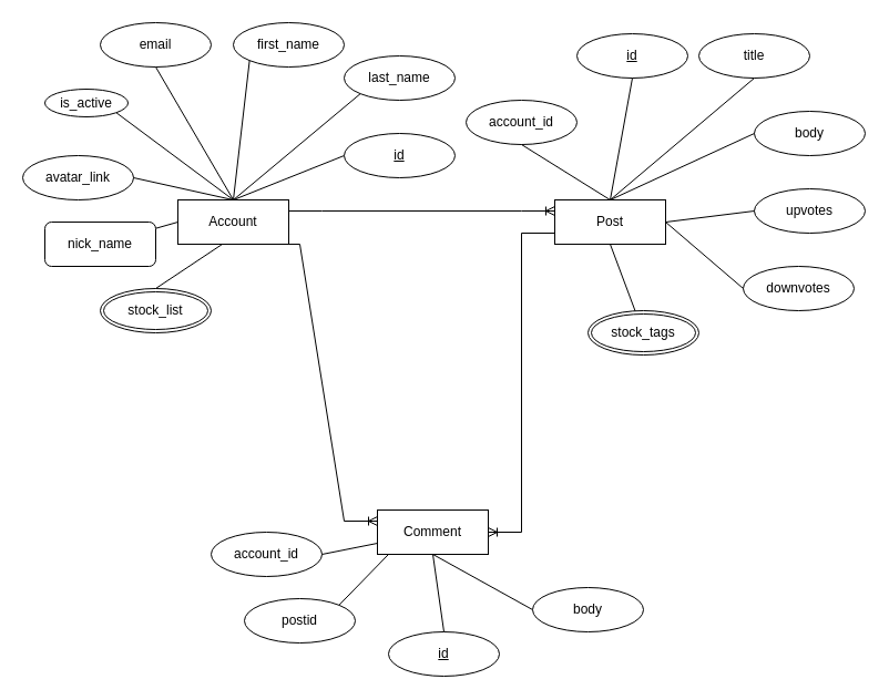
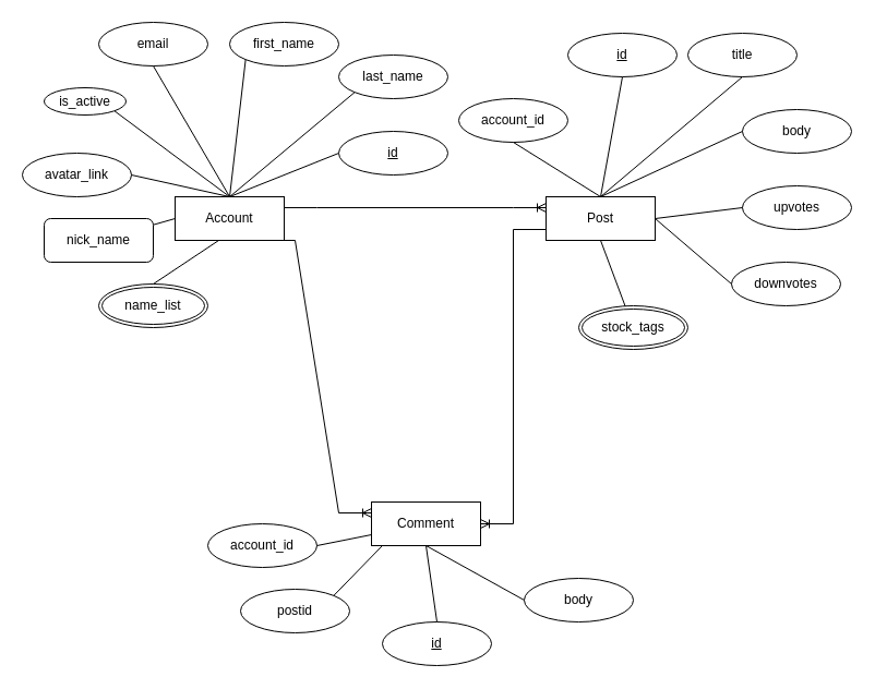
  <mxCell id="0" />
  <mxCell id="1" parent="0" />
  <mxCell id="2" value="Comment" style="whiteSpace=wrap;html=1;align=center;" parent="1" vertex="1"><mxGeometry x="340" y="460" width="100" height="40" as="geometry" /></mxCell>
  <mxCell id="3" value="Post" style="whiteSpace=wrap;html=1;align=center;" parent="1" vertex="1"><mxGeometry x="500" y="180" width="100" height="40" as="geometry" /></mxCell>
  <mxCell id="4" value="Account" style="whiteSpace=wrap;html=1;align=center;" parent="1" vertex="1"><mxGeometry x="160" y="180" width="100" height="40" as="geometry" /></mxCell>
  <mxCell id="5" value="email&lt;span style=&quot;color: rgba(0 , 0 , 0 , 0) ; font-family: monospace ; font-size: 0px&quot;&gt;%3CmxGraphModel%3E%3Croot%3E%3CmxCell%20id%3D%220%22%2F%3E%3CmxCell%20id%3D%221%22%20parent%3D%220%22%2F%3E%3CmxCell%20id%3D%222%22%20value%3D%22Entity%22%20style%3D%22whiteSpace%3Dwrap%3Bhtml%3D1%3Balign%3Dcenter%3B%22%20vertex%3D%221%22%20parent%3D%221%22%3E%3CmxGeometry%20x%3D%22370%22%20y%3D%221210%22%20width%3D%22100%22%20height%3D%2240%22%20as%3D%22geometry%22%2F%3E%3C%2FmxCell%3E%3C%2Froot%3E%3C%2FmxGraphModel%3E&lt;/span&gt;" style="ellipse;whiteSpace=wrap;html=1;align=center;" parent="1" vertex="1"><mxGeometry x="90" y="20" width="100" height="40" as="geometry" /></mxCell>
  <mxCell id="6" value="first_name" style="ellipse;whiteSpace=wrap;html=1;align=center;" parent="1" vertex="1"><mxGeometry x="210" y="20" width="100" height="40" as="geometry" /></mxCell>
  <mxCell id="7" value="is_active" style="ellipse;whiteSpace=wrap;html=1;align=center;" parent="1" vertex="1"><mxGeometry x="40" y="80" width="75" height="25" as="geometry" /></mxCell>
  <mxCell id="8" value="last_name" style="ellipse;whiteSpace=wrap;html=1;align=center;" parent="1" vertex="1"><mxGeometry x="310" y="50" width="100" height="40" as="geometry" /></mxCell>
  <mxCell id="9" value="avatar_link" style="ellipse;whiteSpace=wrap;html=1;align=center;" parent="1" vertex="1"><mxGeometry x="20" y="140" width="100" height="40" as="geometry" /></mxCell>
- <mxCell id="10" value="stock_list" style="ellipse;shape=doubleEllipse;margin=3;whiteSpace=wrap;html=1;align=center;" parent="1" vertex="1"><mxGeometry x="90" y="260" width="100" height="40" as="geometry" /></mxCell>
+ <mxCell id="10" value="name_list" style="ellipse;shape=doubleEllipse;margin=3;whiteSpace=wrap;html=1;align=center;" parent="1" vertex="1"><mxGeometry x="90" y="260" width="100" height="40" as="geometry" /></mxCell>
  <mxCell id="11" value="" style="endArrow=none;html=1;rounded=0;entryX=0.5;entryY=1;entryDx=0;entryDy=0;exitX=0.5;exitY=0;exitDx=0;exitDy=0;" parent="1" source="4" target="5" edge="1"><mxGeometry width="50" height="50" relative="1" as="geometry"><mxPoint x="220" y="180" as="sourcePoint" /><mxPoint x="270" y="130" as="targetPoint" /></mxGeometry></mxCell>
  <mxCell id="12" value="" style="endArrow=none;html=1;rounded=0;entryX=0;entryY=0.5;entryDx=0;entryDy=0;" parent="1" target="37" edge="1"><mxGeometry width="50" height="50" relative="1" as="geometry"><mxPoint x="210" y="180" as="sourcePoint" /><mxPoint x="380" y="170" as="targetPoint" /></mxGeometry></mxCell>
  <mxCell id="13" value="" style="endArrow=none;html=1;rounded=0;entryX=0;entryY=1;entryDx=0;entryDy=0;" parent="1" target="6" edge="1"><mxGeometry width="50" height="50" relative="1" as="geometry"><mxPoint x="210" y="180" as="sourcePoint" /><mxPoint x="270" y="70" as="targetPoint" /></mxGeometry></mxCell>
  <mxCell id="14" value="" style="endArrow=none;html=1;rounded=0;entryX=0;entryY=1;entryDx=0;entryDy=0;" parent="1" target="8" edge="1"><mxGeometry width="50" height="50" relative="1" as="geometry"><mxPoint x="210" y="180" as="sourcePoint" /><mxPoint x="270" y="70" as="targetPoint" /></mxGeometry></mxCell>
  <mxCell id="15" value="" style="endArrow=none;html=1;rounded=0;entryX=1;entryY=1;entryDx=0;entryDy=0;" parent="1" target="7" edge="1"><mxGeometry width="50" height="50" relative="1" as="geometry"><mxPoint x="210" y="180" as="sourcePoint" /><mxPoint x="270" y="70" as="targetPoint" /></mxGeometry></mxCell>
  <mxCell id="16" value="" style="endArrow=none;html=1;rounded=0;entryX=0.5;entryY=0;entryDx=0;entryDy=0;" parent="1" target="4" edge="1"><mxGeometry width="50" height="50" relative="1" as="geometry"><mxPoint x="120" y="160" as="sourcePoint" /><mxPoint x="180" y="50" as="targetPoint" /></mxGeometry></mxCell>
  <mxCell id="17" value="" style="endArrow=none;html=1;rounded=0;entryX=0;entryY=0.5;entryDx=0;entryDy=0;startArrow=none;" parent="1" source="18" target="4" edge="1"><mxGeometry width="50" height="50" relative="1" as="geometry"><mxPoint x="140" y="220" as="sourcePoint" /><mxPoint x="200" y="110" as="targetPoint" /></mxGeometry></mxCell>
  <mxCell id="18" value="nick_name" style="whiteSpace=wrap;html=1;align=center;rounded=1;" parent="1" vertex="1"><mxGeometry x="40" y="200" width="100" height="40" as="geometry" /></mxCell>
  <mxCell id="19" value="" style="endArrow=none;html=1;rounded=0;" parent="1" edge="1"><mxGeometry width="50" height="50" relative="1" as="geometry"><mxPoint x="140" y="260" as="sourcePoint" /><mxPoint x="200" y="220" as="targetPoint" /></mxGeometry></mxCell>
  <mxCell id="20" value="" style="edgeStyle=entityRelationEdgeStyle;fontSize=12;html=1;endArrow=ERoneToMany;rounded=0;entryX=1;entryY=0.5;entryDx=0;entryDy=0;exitX=0;exitY=0.75;exitDx=0;exitDy=0;" parent="1" source="3" target="2" edge="1"><mxGeometry width="100" height="100" relative="1" as="geometry"><mxPoint x="480" y="320" as="sourcePoint" /><mxPoint x="540" y="370" as="targetPoint" /></mxGeometry></mxCell>
  <mxCell id="21" value="id" style="ellipse;whiteSpace=wrap;html=1;align=center;fontStyle=4;" parent="1" vertex="1"><mxGeometry x="520" y="30" width="100" height="40" as="geometry" /></mxCell>
  <mxCell id="22" value="title&lt;span style=&quot;color: rgba(0 , 0 , 0 , 0) ; font-family: monospace ; font-size: 0px&quot;&gt;%3CmxGraphModel%3E%3Croot%3E%3CmxCell%20id%3D%220%22%2F%3E%3CmxCell%20id%3D%221%22%20parent%3D%220%22%2F%3E%3CmxCell%20id%3D%222%22%20value%3D%22email%26lt%3Bspan%20style%3D%26quot%3Bcolor%3A%20rgba(0%20%2C%200%20%2C%200%20%2C%200)%20%3B%20font-family%3A%20monospace%20%3B%20font-size%3A%200px%26quot%3B%26gt%3B%253CmxGraphModel%253E%253Croot%253E%253CmxCell%2520id%253D%25220%2522%252F%253E%253CmxCell%2520id%253D%25221%2522%2520parent%253D%25220%2522%252F%253E%253CmxCell%2520id%253D%25222%2522%2520value%253D%2522Entity%2522%2520style%253D%2522whiteSpace%253Dwrap%253Bhtml%253D1%253Balign%253Dcenter%253B%2522%2520vertex%253D%25221%2522%2520parent%253D%25221%2522%253E%253CmxGeometry%2520x%253D%2522370%2522%2520y%253D%25221210%2522%2520width%253D%2522100%2522%2520height%253D%252240%2522%2520as%253D%2522geometry%2522%252F%253E%253C%252FmxCell%253E%253C%252Froot%253E%253C%252FmxGraphModel%253E%26lt%3B%2Fspan%26gt%3B%22%20style%3D%22ellipse%3BwhiteSpace%3Dwrap%3Bhtml%3D1%3Balign%3Dcenter%3B%22%20vertex%3D%221%22%20parent%3D%221%22%3E%3CmxGeometry%20x%3D%22230%22%20y%3D%221130%22%20width%3D%22100%22%20height%3D%2240%22%20as%3D%22geometry%22%2F%3E%3C%2FmxCell%3E%3C%2Froot%3E%3C%2FmxGraphModel%3E&lt;/span&gt;" style="ellipse;whiteSpace=wrap;html=1;align=center;" parent="1" vertex="1"><mxGeometry x="630" y="30" width="100" height="40" as="geometry" /></mxCell>
  <mxCell id="23" value="body" style="ellipse;whiteSpace=wrap;html=1;align=center;" parent="1" vertex="1"><mxGeometry x="680" y="100" width="100" height="40" as="geometry" /></mxCell>
  <mxCell id="24" value="upvotes" style="ellipse;whiteSpace=wrap;html=1;align=center;" parent="1" vertex="1"><mxGeometry x="680" y="170" width="100" height="40" as="geometry" /></mxCell>
  <mxCell id="25" value="downvotes" style="ellipse;whiteSpace=wrap;html=1;align=center;" parent="1" vertex="1"><mxGeometry x="670" y="240" width="100" height="40" as="geometry" /></mxCell>
  <mxCell id="26" value="account_id" style="ellipse;whiteSpace=wrap;html=1;align=center;" parent="1" vertex="1"><mxGeometry x="420" y="90" width="100" height="40" as="geometry" /></mxCell>
  <mxCell id="27" value="" style="endArrow=none;html=1;rounded=0;entryX=0.5;entryY=1;entryDx=0;entryDy=0;exitX=0.5;exitY=0;exitDx=0;exitDy=0;" parent="1" target="26" edge="1"><mxGeometry width="50" height="50" relative="1" as="geometry"><mxPoint x="550" y="180" as="sourcePoint" /><mxPoint x="620" y="70" as="targetPoint" /></mxGeometry></mxCell>
  <mxCell id="28" value="" style="endArrow=none;html=1;rounded=0;entryX=0.5;entryY=1;entryDx=0;entryDy=0;exitX=0.5;exitY=0;exitDx=0;exitDy=0;" parent="1" target="21" edge="1"><mxGeometry width="50" height="50" relative="1" as="geometry"><mxPoint x="550" y="180" as="sourcePoint" /><mxPoint x="620" y="70" as="targetPoint" /></mxGeometry></mxCell>
  <mxCell id="29" value="" style="endArrow=none;html=1;rounded=0;entryX=0.5;entryY=1;entryDx=0;entryDy=0;exitX=0.5;exitY=0;exitDx=0;exitDy=0;" parent="1" target="22" edge="1"><mxGeometry width="50" height="50" relative="1" as="geometry"><mxPoint x="550" y="180" as="sourcePoint" /><mxPoint x="620" y="70" as="targetPoint" /></mxGeometry></mxCell>
  <mxCell id="30" value="" style="endArrow=none;html=1;rounded=0;entryX=0;entryY=0.5;entryDx=0;entryDy=0;exitX=0.5;exitY=0;exitDx=0;exitDy=0;" parent="1" target="23" edge="1"><mxGeometry width="50" height="50" relative="1" as="geometry"><mxPoint x="550" y="180" as="sourcePoint" /><mxPoint x="680" y="70" as="targetPoint" /></mxGeometry></mxCell>
  <mxCell id="31" value="" style="endArrow=none;html=1;rounded=0;entryX=0;entryY=0.5;entryDx=0;entryDy=0;exitX=1;exitY=0.5;exitDx=0;exitDy=0;" parent="1" source="3" target="24" edge="1"><mxGeometry width="50" height="50" relative="1" as="geometry"><mxPoint x="550" y="180" as="sourcePoint" /><mxPoint x="680" y="70" as="targetPoint" /></mxGeometry></mxCell>
  <mxCell id="32" value="" style="endArrow=none;html=1;rounded=0;entryX=0;entryY=0.5;entryDx=0;entryDy=0;exitX=0.5;exitY=0;exitDx=0;exitDy=0;" parent="1" target="25" edge="1"><mxGeometry width="50" height="50" relative="1" as="geometry"><mxPoint x="600" y="200" as="sourcePoint" /><mxPoint x="730" y="90" as="targetPoint" /></mxGeometry></mxCell>
  <mxCell id="33" value="" style="endArrow=none;html=1;rounded=0;entryX=0;entryY=0;entryDx=0;entryDy=0;exitX=0.5;exitY=0;exitDx=0;exitDy=0;" parent="1" edge="1"><mxGeometry width="50" height="50" relative="1" as="geometry"><mxPoint x="550" y="220" as="sourcePoint" /><mxPoint x="574.645" y="285.858" as="targetPoint" /></mxGeometry></mxCell>
  <mxCell id="34" value="stock_tags" style="ellipse;shape=doubleEllipse;margin=3;whiteSpace=wrap;html=1;align=center;" parent="1" vertex="1"><mxGeometry x="530" y="280" width="100" height="40" as="geometry" /></mxCell>
  <mxCell id="35" value="id" style="ellipse;whiteSpace=wrap;html=1;align=center;fontStyle=4;" parent="1" vertex="1"><mxGeometry x="350" y="570" width="100" height="40" as="geometry" /></mxCell>
  <mxCell id="36" value="account_id" style="ellipse;whiteSpace=wrap;html=1;align=center;" parent="1" vertex="1"><mxGeometry x="190" y="480" width="100" height="40" as="geometry" /></mxCell>
  <mxCell id="37" value="id" style="ellipse;whiteSpace=wrap;html=1;align=center;fontStyle=4;" parent="1" vertex="1"><mxGeometry x="310" y="120" width="100" height="40" as="geometry" /></mxCell>
  <mxCell id="38" value="" style="endArrow=none;html=1;rounded=0;entryX=0;entryY=0.75;entryDx=0;entryDy=0;" parent="1" target="2" edge="1"><mxGeometry width="50" height="50" relative="1" as="geometry"><mxPoint x="290" y="500" as="sourcePoint" /><mxPoint x="390" y="460" as="targetPoint" /></mxGeometry></mxCell>
  <mxCell id="39" value="" style="endArrow=none;html=1;rounded=0;entryX=0.5;entryY=1;entryDx=0;entryDy=0;exitX=0.5;exitY=0;exitDx=0;exitDy=0;" parent="1" source="35" target="2" edge="1"><mxGeometry width="50" height="50" relative="1" as="geometry"><mxPoint x="310" y="560" as="sourcePoint" /><mxPoint x="410" y="520" as="targetPoint" /></mxGeometry></mxCell>
  <mxCell id="40" value="" style="endArrow=none;html=1;rounded=0;entryX=0.5;entryY=1;entryDx=0;entryDy=0;exitX=0;exitY=0.5;exitDx=0;exitDy=0;" parent="1" source="41" target="2" edge="1"><mxGeometry width="50" height="50" relative="1" as="geometry"><mxPoint x="410" y="600" as="sourcePoint" /><mxPoint x="510" y="560" as="targetPoint" /></mxGeometry></mxCell>
  <mxCell id="41" value="body&lt;span style=&quot;color: rgba(0 , 0 , 0 , 0) ; font-family: monospace ; font-size: 0px&quot;&gt;%3CmxGraphModel%3E%3Croot%3E%3CmxCell%20id%3D%220%22%2F%3E%3CmxCell%20id%3D%221%22%20parent%3D%220%22%2F%3E%3CmxCell%20id%3D%222%22%20value%3D%22last_name%22%20style%3D%22ellipse%3BwhiteSpace%3Dwrap%3Bhtml%3D1%3Balign%3Dcenter%3B%22%20vertex%3D%221%22%20parent%3D%221%22%3E%3CmxGeometry%20x%3D%22310%22%20y%3D%221150%22%20width%3D%22100%22%20height%3D%2240%22%20as%3D%22geometry%22%2F%3E%3C%2FmxCell%3E%3C%2Froot%3E%3C%2FmxGraphModel%3E&lt;/span&gt;" style="ellipse;whiteSpace=wrap;html=1;align=center;" parent="1" vertex="1"><mxGeometry x="480" y="530" width="100" height="40" as="geometry" /></mxCell>
  <mxCell id="42" value="" style="edgeStyle=entityRelationEdgeStyle;fontSize=12;html=1;endArrow=ERoneToMany;rounded=0;entryX=0;entryY=0.25;entryDx=0;entryDy=0;" edge="1" parent="1" target="3"><mxGeometry width="100" height="100" relative="1" as="geometry"><mxPoint x="260" y="190" as="sourcePoint" /><mxPoint x="360" y="90" as="targetPoint" /></mxGeometry></mxCell>
  <mxCell id="43" value="postid" style="ellipse;whiteSpace=wrap;html=1;align=center;" vertex="1" parent="1"><mxGeometry x="220" y="540" width="100" height="40" as="geometry" /></mxCell>
  <mxCell id="44" value="" style="edgeStyle=entityRelationEdgeStyle;fontSize=12;html=1;endArrow=ERoneToMany;rounded=0;entryX=0;entryY=0.25;entryDx=0;entryDy=0;" edge="1" parent="1" target="2"><mxGeometry width="100" height="100" relative="1" as="geometry"><mxPoint x="240" y="220" as="sourcePoint" /><mxPoint x="340" y="120" as="targetPoint" /></mxGeometry></mxCell>
  <mxCell id="45" value="" style="endArrow=none;html=1;rounded=0;entryX=0;entryY=0.75;entryDx=0;entryDy=0;exitX=1;exitY=0;exitDx=0;exitDy=0;" edge="1" parent="1" source="43"><mxGeometry width="50" height="50" relative="1" as="geometry"><mxPoint x="300" y="510" as="sourcePoint" /><mxPoint x="350" y="500" as="targetPoint" /></mxGeometry></mxCell>
